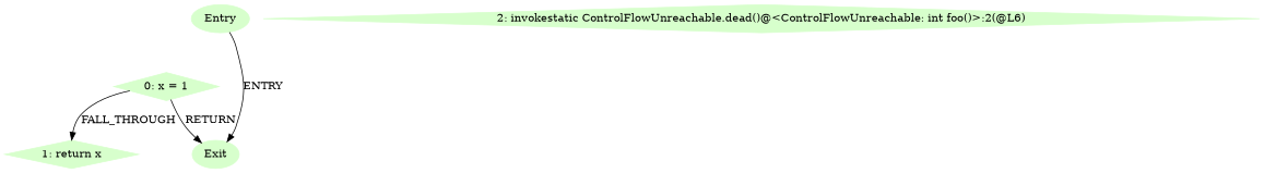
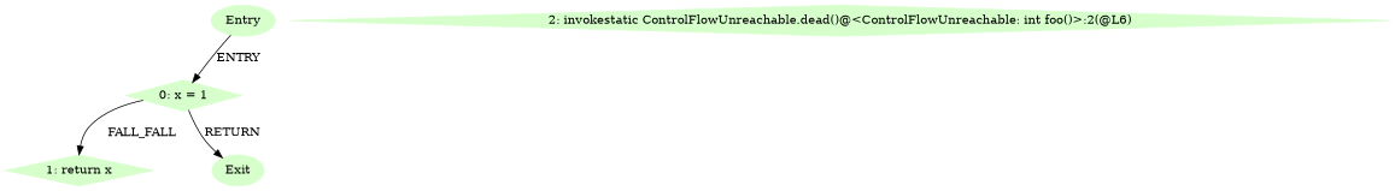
  digraph {
    node [color=".3 .2 1.0" shape=diamond style=filled]
    Entry [shape=ellipse]
    "0: x = 1"
    "1: return x"
    Exit [shape=ellipse]
    "2: invokestatic ControlFlowUnreachable.dead()@<ControlFlowUnreachable: int foo()>:2(@L6)"
-   Entry -> Exit [label=ENTRY]
-   "0: x = 1" -> "1: return x" [label=FALL_THROUGH]
+   Entry -> "0: x = 1" [label=ENTRY]
+   "0: x = 1" -> "1: return x" [label=FALL_FALL]
    "0: x = 1" -> Exit [label=RETURN]
  }
